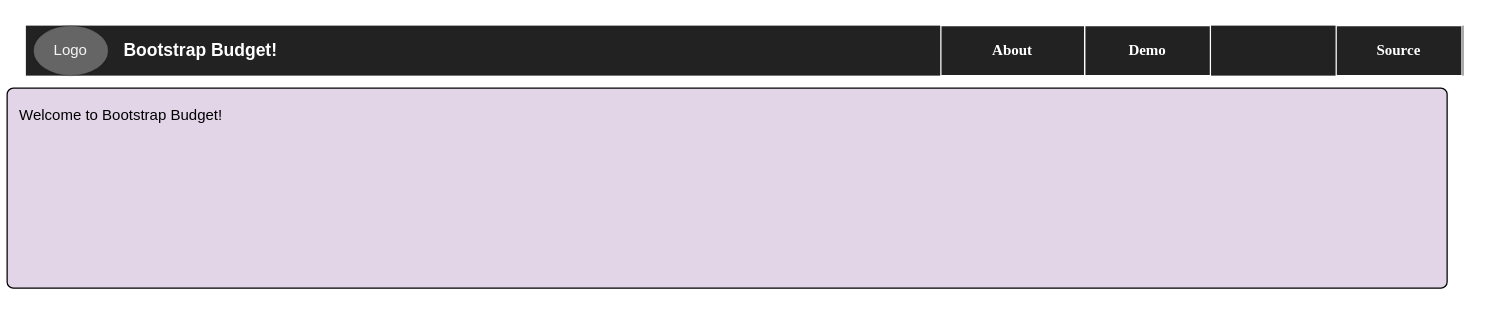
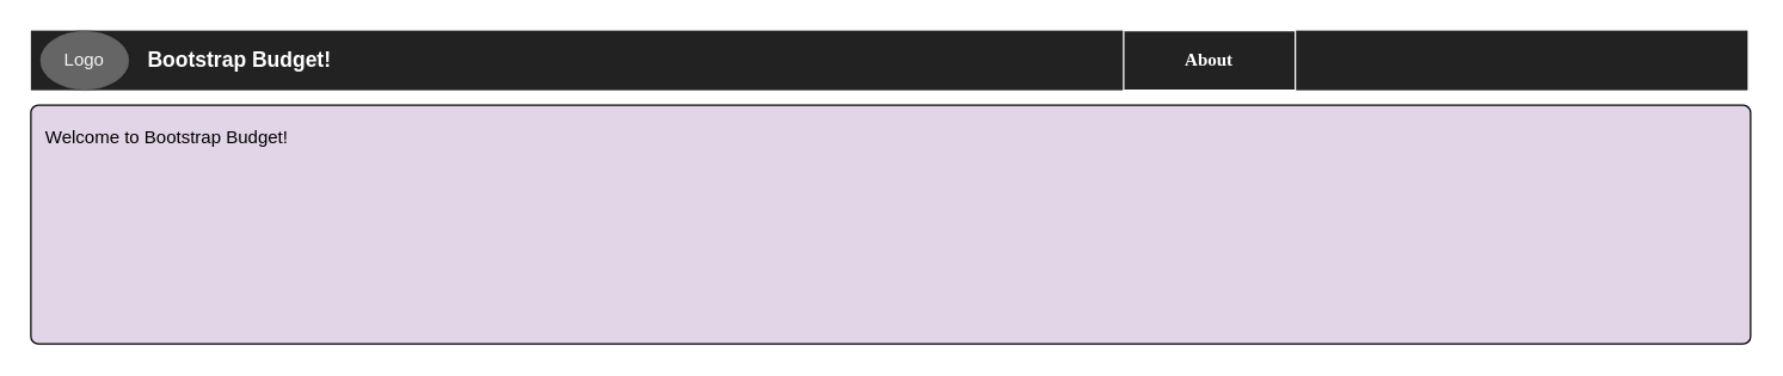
  <mxCell id="0" style=";html=1;" />
  <mxCell id="1" style=";html=1;" parent="0" />
  <mxCell id="2" value="" style="html=1;shadow=0;dashed=0;shape=mxgraph.bootstrap.rect;fillColor=#222222;strokeColor=none;whiteSpace=wrap;rounded=0;fontSize=12;fontColor=#000000;align=center;fontStyle=1;" parent="1" vertex="1"><mxGeometry x="20" y="20" width="1150" height="40" as="geometry" /></mxCell>
  <mxCell id="3" value="Bootstrap Budget!" style="html=1;shadow=0;dashed=0;fillColor=none;strokeColor=none;shape=mxgraph.bootstrap.rect;fontSize=14;whiteSpace=wrap;fontStyle=1;fontColor=#FFFFFF;" parent="2" vertex="1"><mxGeometry x="65" width="150" height="40" as="geometry" /></mxCell>
  <mxCell id="4" value="About" style="html=1;shadow=0;dashed=0;fillColor=none;shape=mxgraph.bootstrap.rect;whiteSpace=wrap;strokeColor=#FFFFFF;fontColor=#FFFFFF;fontStyle=1;fontFamily=Verdana;" parent="2" vertex="1"><mxGeometry x="732" width="115" height="40" as="geometry" /></mxCell>
- <mxCell id="5" value="Demo" style="html=1;shadow=0;dashed=0;fillColor=none;shape=mxgraph.bootstrap.rect;whiteSpace=wrap;fontColor=#FFFFFF;strokeColor=#FFFFFF;fontStyle=1;fontFamily=Verdana;" parent="2" vertex="1"><mxGeometry x="847" width="100.625" height="40" as="geometry" /></mxCell>
  <mxCell id="6" value="Logo" style="ellipse;whiteSpace=wrap;html=1;opacity=30;fontColor=#F5F5F5;" parent="2" vertex="1"><mxGeometry x="6" width="60" height="40" as="geometry" /></mxCell>
- <mxCell id="7" value="Source" style="html=1;shadow=0;dashed=0;fillColor=none;shape=mxgraph.bootstrap.rect;whiteSpace=wrap;fontColor=#FFFFFF;strokeColor=#FFFFFF;fontStyle=1;fontFamily=Verdana;" parent="2" vertex="1"><mxGeometry x="1048.26" width="100.625" height="40" as="geometry" /></mxCell>
- <mxCell id="8" value="Welcome to Bootstrap Budget!&lt;br&gt;&lt;br&gt;" style="html=1;shadow=0;dashed=0;shape=mxgraph.bootstrap.rrect;rSize=5;fontSize=12;align=left;spacing=10;verticalAlign=top;whiteSpace=wrap;rounded=0;fillColor=#E1D5E7;" parent="1" vertex="1"><mxGeometry x="5" y="70" width="1152" height="160" as="geometry" /></mxCell>
+ <mxCell id="8" value="Welcome to Bootstrap Budget!&lt;br&gt;&lt;br&gt;" style="html=1;shadow=0;dashed=0;shape=mxgraph.bootstrap.rrect;rSize=5;fontSize=12;align=left;spacing=10;verticalAlign=top;whiteSpace=wrap;rounded=0;fillColor=#E1D5E7;" parent="1" vertex="1"><mxGeometry x="20" y="70" width="1152" height="160" as="geometry" /></mxCell>
